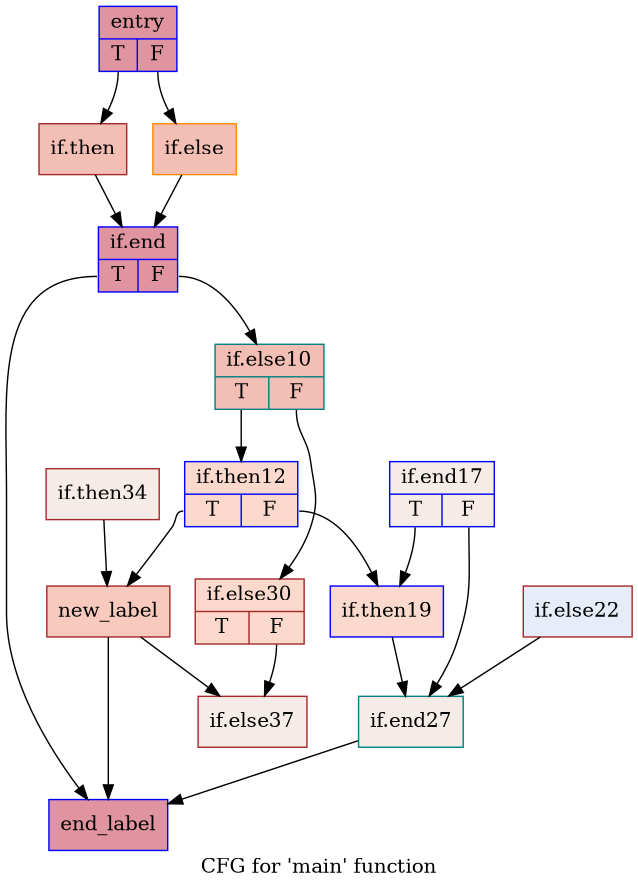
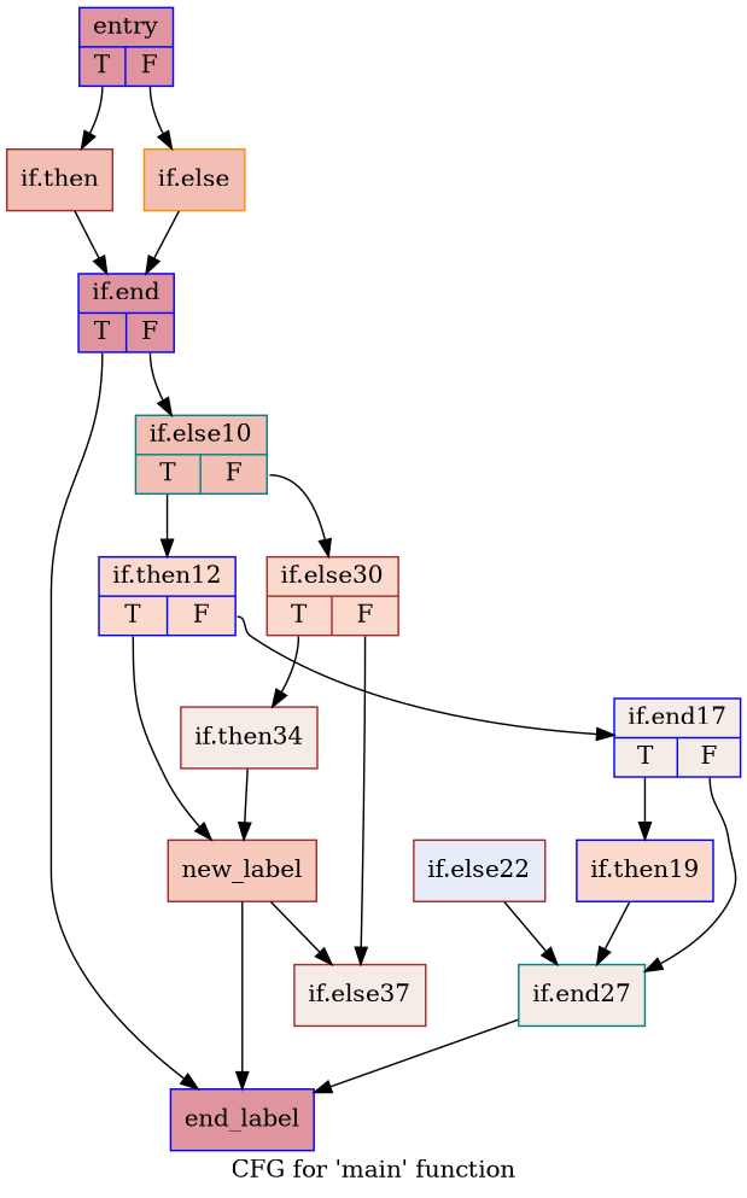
  digraph {
    label="CFG for 'main' function"
    node [color=blue fillcolor="#ead5c970" shape=record style=filled]
    n1 [fillcolor="#b70d2870" label="{entry|{<s0>T|<s1>F}}"]
    n2 [color=brown fillcolor="#e36c5570" label="{if.then}"]
    n3 [color=darkorange fillcolor="#e36c5570" label="{if.else}"]
    n4 [fillcolor="#b70d2870" label="{if.end|{<s0>T|<s1>F}}"]
    n5 [fillcolor="#b70d2870" label="{end_label}"]
    n6 [color=teal fillcolor="#e36c5570" label="{if.else10|{<s0>T|<s1>F}}"]
    n7 [fillcolor="#f7ac8e70" label="{if.then12|{<s0>T|<s1>F}}"]
    n8 [color=brown fillcolor="#f7ac8e70" label="{if.else30|{<s0>T|<s1>F}}"]
    n9 [color=brown fillcolor="#ef886b70" label="{new_label}"]
    n10 [label="{if.end17|{<s0>T|<s1>F}}"]
    n11 [color=brown label="{if.then34}"]
    n12 [color=brown label="{if.else37}"]
    n13 [fillcolor="#f7ac8e70" label="{if.then19}"]
    n14 [color=teal label="{if.end27}"]
    n15 [color=brown fillcolor="#c7d7f070" label="{if.else22}"]
    n1 -> n2 [tailport=s0]
    n1 -> n3 [tailport=s1]
    n2 -> n4
    n3 -> n4
    n4 -> n5 [tailport=s0]
    n4 -> n6 [tailport=s1]
    n6 -> n7 [tailport=s0]
    n6 -> n8 [tailport=s1]
    n7 -> n9 [tailport=s0]
-   n7 -> n13 [tailport=s1]
+   n7 -> n10 [tailport=s1]
+   n8 -> n11 [tailport=s0]
    n8 -> n12 [tailport=s1]
    n9 -> n5
    n9 -> n12
    n10 -> n13 [tailport=s0]
    n10 -> n14 [tailport=s1]
    n11 -> n9
    n13 -> n14
    n14 -> n5
    n15 -> n14
  }
